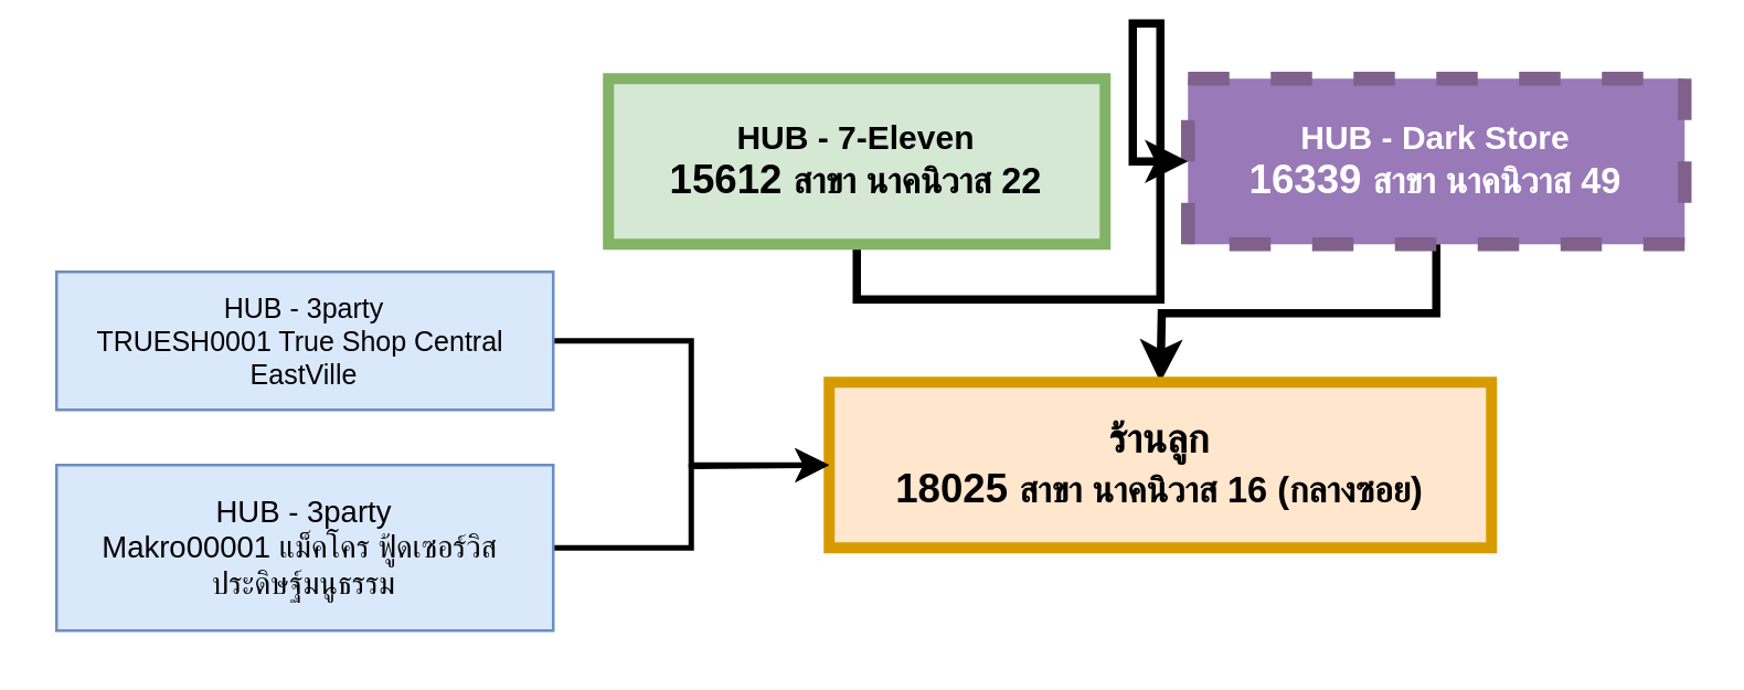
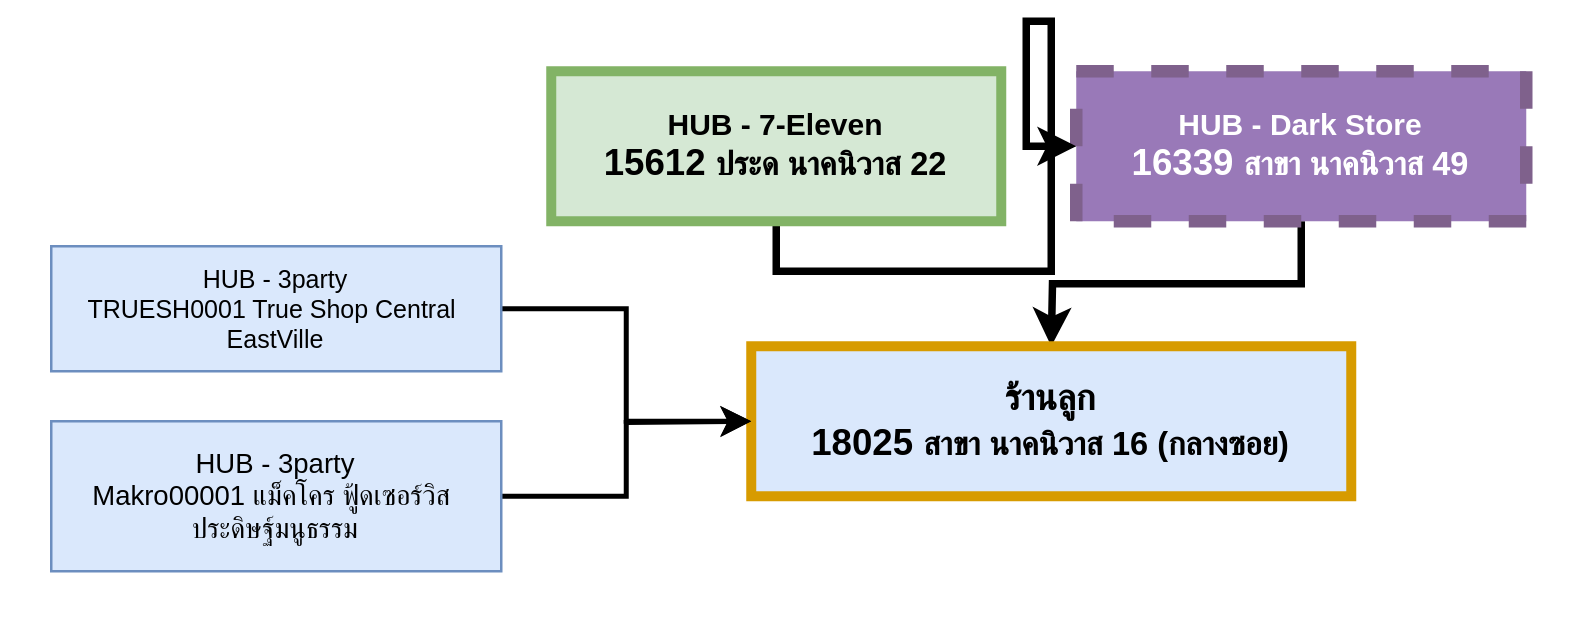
  <mxCell id="0" />
  <mxCell id="1" parent="0" />
  <mxCell id="2" style="edgeStyle=orthogonalEdgeStyle;rounded=0;orthogonalLoop=1;jettySize=auto;html=1;exitX=0.5;exitY=1;exitDx=0;exitDy=0;strokeWidth=3;" parent="1" source="3" edge="1"><mxGeometry relative="1" as="geometry"><mxPoint x="420" y="130" as="targetPoint" /></mxGeometry></mxCell>
  <mxCell id="3" value="HUB - Dark Store&lt;br&gt;&lt;span style=&quot;font-size: 14.667px; text-align: start; white-space-collapse: preserve;&quot;&gt;16339 &lt;/span&gt;&lt;span style=&quot;font-size: 13.006px; text-align: left; white-space-collapse: break-spaces;&quot;&gt;สาขา นาคนิวาส 49&lt;/span&gt;" style="rounded=0;whiteSpace=wrap;html=1;fontFamily=Helvetica;labelBackgroundColor=none;fillColor=#9979B8;strokeColor=#7F618C;fontColor=#ffffff;strokeWidth=5;fontStyle=1;dashed=1;" parent="1" vertex="1"><mxGeometry x="430" y="20" width="180" height="60" as="geometry" /></mxCell>
  <mxCell id="4" style="edgeStyle=orthogonalEdgeStyle;rounded=0;orthogonalLoop=1;jettySize=auto;html=1;exitX=0.5;exitY=1;exitDx=0;exitDy=0;strokeWidth=3;" parent="1" source="5" target="3" edge="1"><mxGeometry relative="1" as="geometry" /></mxCell>
- <mxCell id="5" value="&lt;span&gt;HUB - 7-Eleven&lt;/span&gt;&lt;br&gt;&lt;span style=&quot;font-size: 14.667px; text-align: left; white-space-collapse: preserve;&quot;&gt;15612 &lt;/span&gt;&lt;span style=&quot;font-size: 13.006px; text-align: left; white-space-collapse: break-spaces;&quot;&gt;สาขา นาคนิวาส 22&lt;/span&gt;" style="rounded=0;whiteSpace=wrap;html=1;fontFamily=Helvetica;fillColor=#d5e8d4;strokeColor=#82b366;labelBackgroundColor=none;strokeWidth=4;fontStyle=1" parent="1" vertex="1"><mxGeometry x="220" y="20" width="180" height="60" as="geometry" /></mxCell>
- <mxCell id="6" value="&lt;div style=&quot;&quot;&gt;&lt;span style=&quot;white-space-collapse: preserve; font-size: 14.667px;&quot;&gt;ร้านลูก&lt;/span&gt;&lt;/div&gt;&lt;div style=&quot;text-align: start;&quot;&gt;&lt;span style=&quot;white-space-collapse: preserve; font-size: 14.667px;&quot;&gt;18025 &lt;/span&gt;&lt;span style=&quot;white-space-collapse: break-spaces; font-size: 13.006px;&quot;&gt;สาขา นาคนิวาส 16 (กลางซอย)&lt;/span&gt;&lt;br&gt;&lt;/div&gt;" style="rounded=0;whiteSpace=wrap;html=1;fontFamily=Helvetica;fillColor=#ffe6cc;strokeColor=#d79b00;labelBackgroundColor=none;strokeWidth=4;fontStyle=1" parent="1" vertex="1"><mxGeometry x="300" y="130" width="240" height="60" as="geometry" /></mxCell>
+ <mxCell id="5" value="&lt;span&gt;HUB - 7-Eleven&lt;/span&gt;&lt;br&gt;&lt;span style=&quot;font-size: 14.667px; text-align: left; white-space-collapse: preserve;&quot;&gt;15612 &lt;/span&gt;&lt;span style=&quot;font-size: 13.006px; text-align: left; white-space-collapse: break-spaces;&quot;&gt;ประด นาคนิวาส 22&lt;/span&gt;" style="rounded=0;whiteSpace=wrap;html=1;fontFamily=Helvetica;fillColor=#d5e8d4;strokeColor=#82b366;labelBackgroundColor=none;strokeWidth=4;fontStyle=1" parent="1" vertex="1"><mxGeometry x="220" y="20" width="180" height="60" as="geometry" /></mxCell>
+ <mxCell id="6" value="&lt;div style=&quot;&quot;&gt;&lt;span style=&quot;white-space-collapse: preserve; font-size: 14.667px;&quot;&gt;ร้านลูก&lt;/span&gt;&lt;/div&gt;&lt;div style=&quot;text-align: start;&quot;&gt;&lt;span style=&quot;white-space-collapse: preserve; font-size: 14.667px;&quot;&gt;18025 &lt;/span&gt;&lt;span style=&quot;white-space-collapse: break-spaces; font-size: 13.006px;&quot;&gt;สาขา นาคนิวาส 16 (กลางซอย)&lt;/span&gt;&lt;br&gt;&lt;/div&gt;" style="rounded=0;whiteSpace=wrap;html=1;fontFamily=Helvetica;fillColor=#dae8fc;strokeColor=#d79b00;labelBackgroundColor=none;strokeWidth=4;fontStyle=1;" parent="1" vertex="1"><mxGeometry x="300" y="130" width="240" height="60" as="geometry" /></mxCell>
  <mxCell id="7" style="edgeStyle=orthogonalEdgeStyle;rounded=0;orthogonalLoop=1;jettySize=auto;html=1;exitX=1;exitY=0.5;exitDx=0;exitDy=0;strokeWidth=2;" parent="1" source="8" edge="1"><mxGeometry relative="1" as="geometry"><mxPoint x="300" y="160" as="targetPoint" /></mxGeometry></mxCell>
  <mxCell id="8" value="&lt;div style=&quot;font-size: 11px;&quot;&gt;&lt;font style=&quot;font-size: 11px;&quot;&gt;&lt;span style=&quot;font-size: 11px; white-space-collapse: break-spaces;&quot;&gt;HUB - 3party&lt;/span&gt;&lt;/font&gt;&lt;/div&gt;&lt;span style=&quot;font-size: 11px; white-space-collapse: break-spaces;&quot;&gt;Makro00001 &lt;/span&gt;&lt;span style=&quot;font-size: 11px; text-align: left; white-space-collapse: break-spaces;&quot;&gt;แม็คโคร ฟู้ดเซอร์วิส ประดิษฐ์มนูธรรม&lt;/span&gt;" style="rounded=0;whiteSpace=wrap;html=1;fontFamily=Helvetica;fontSize=11;fillColor=#dae8fc;strokeColor=#6c8ebf;labelBackgroundColor=none;" parent="1" vertex="1"><mxGeometry x="20" y="160" width="180" height="60" as="geometry" /></mxCell>
  <mxCell id="9" style="edgeStyle=orthogonalEdgeStyle;rounded=0;orthogonalLoop=1;jettySize=auto;html=1;exitX=1;exitY=0.5;exitDx=0;exitDy=0;entryX=0;entryY=0.5;entryDx=0;entryDy=0;strokeWidth=2;" parent="1" source="10" target="6" edge="1"><mxGeometry relative="1" as="geometry" /></mxCell>
  <mxCell id="10" value="&lt;div style=&quot;font-size: 10px;&quot;&gt;&lt;span style=&quot;font-size: 10px; white-space-collapse: break-spaces;&quot;&gt;HUB - 3party&lt;/span&gt;&lt;span style=&quot;font-size: 10px; white-space-collapse: break-spaces;&quot;&gt;&lt;br style=&quot;font-size: 10px;&quot;&gt;&lt;/span&gt;&lt;/div&gt;&lt;span style=&quot;font-size: 10px; white-space-collapse: break-spaces;&quot;&gt;TRUESH0001 &lt;/span&gt;&lt;span style=&quot;font-size: 10px; text-align: left; white-space-collapse: break-spaces;&quot;&gt;True Shop Central EastVille&lt;/span&gt;" style="rounded=0;whiteSpace=wrap;html=1;fontFamily=Helvetica;fontSize=10;fillColor=#dae8fc;strokeColor=#6c8ebf;labelBackgroundColor=none;" parent="1" vertex="1"><mxGeometry x="20" y="90" width="180" height="50" as="geometry" /></mxCell>
